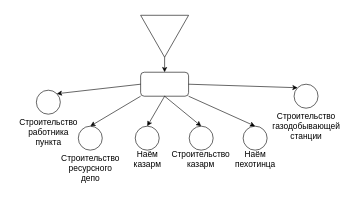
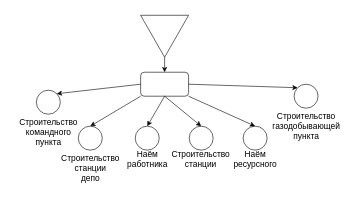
  <mxCell id="0" />
  <mxCell id="1" parent="0" />
  <mxCell id="2" value="" style="triangle;whiteSpace=wrap;html=1;rotation=90;" parent="1" vertex="1"><mxGeometry x="239" y="20" width="70" height="80" as="geometry" /></mxCell>
  <mxCell id="3" value="" style="ellipse;whiteSpace=wrap;html=1;aspect=fixed;" parent="1" vertex="1"><mxGeometry x="315" y="210" width="40" height="40" as="geometry" /></mxCell>
- <mxCell id="4" value="&lt;font style=&quot;font-size: 14px;&quot;&gt;Строительство &lt;br&gt;казарм&lt;/font&gt;" style="text;html=1;align=center;verticalAlign=middle;resizable=0;points=[];autosize=1;strokeColor=none;fillColor=none;" parent="1" vertex="1"><mxGeometry x="274" y="240" width="120" height="50" as="geometry" /></mxCell>
+ <mxCell id="4" value="&lt;font style=&quot;font-size: 14px;&quot;&gt;Строительство &lt;br&gt;станции&lt;/font&gt;" style="text;html=1;align=center;verticalAlign=middle;resizable=0;points=[];autosize=1;strokeColor=none;fillColor=none;" parent="1" vertex="1"><mxGeometry x="274" y="240" width="120" height="50" as="geometry" /></mxCell>
  <mxCell id="5" value="" style="ellipse;whiteSpace=wrap;html=1;aspect=fixed;" parent="1" vertex="1"><mxGeometry x="60" y="150" width="40" height="40" as="geometry" /></mxCell>
- <mxCell id="6" value="&lt;font style=&quot;font-size: 14px;&quot;&gt;Строительство &lt;br&gt;работника&lt;br&gt;пункта&lt;br&gt;&lt;/font&gt;" style="text;html=1;align=center;verticalAlign=middle;resizable=0;points=[];autosize=1;strokeColor=none;fillColor=none;" parent="1" vertex="1"><mxGeometry x="20" y="190" width="120" height="60" as="geometry" /></mxCell>
+ <mxCell id="6" value="&lt;font style=&quot;font-size: 14px;&quot;&gt;Строительство &lt;br&gt;командного&lt;br&gt;пункта&lt;br&gt;&lt;/font&gt;" style="text;html=1;align=center;verticalAlign=middle;resizable=0;points=[];autosize=1;strokeColor=none;fillColor=none;" parent="1" vertex="1"><mxGeometry x="20" y="190" width="120" height="60" as="geometry" /></mxCell>
  <mxCell id="7" value="" style="ellipse;whiteSpace=wrap;html=1;aspect=fixed;" parent="1" vertex="1"><mxGeometry x="405" y="210" width="40" height="40" as="geometry" /></mxCell>
- <mxCell id="8" value="&lt;font style=&quot;font-size: 14px;&quot;&gt;Наём&lt;br&gt;пехотинца&lt;br&gt;&lt;/font&gt;" style="text;html=1;align=center;verticalAlign=middle;resizable=0;points=[];autosize=1;strokeColor=none;fillColor=none;" parent="1" vertex="1"><mxGeometry x="380" y="240" width="90" height="50" as="geometry" /></mxCell>
+ <mxCell id="8" value="&lt;font style=&quot;font-size: 14px;&quot;&gt;Наём&lt;br&gt;ресурсного&lt;br&gt;&lt;/font&gt;" style="text;html=1;align=center;verticalAlign=middle;resizable=0;points=[];autosize=1;strokeColor=none;fillColor=none;" parent="1" vertex="1"><mxGeometry x="380" y="240" width="90" height="50" as="geometry" /></mxCell>
  <mxCell id="9" value="" style="ellipse;whiteSpace=wrap;html=1;aspect=fixed;" parent="1" vertex="1"><mxGeometry x="490" y="140" width="40" height="40" as="geometry" /></mxCell>
- <mxCell id="10" value="&lt;font style=&quot;font-size: 14px;&quot;&gt;Строительство&lt;br&gt;газодобывающей&lt;br&gt;станции&lt;br&gt;&lt;/font&gt;" style="text;html=1;align=center;verticalAlign=middle;resizable=0;points=[];autosize=1;strokeColor=none;fillColor=none;" parent="1" vertex="1"><mxGeometry x="440" y="180" width="140" height="60" as="geometry" /></mxCell>
+ <mxCell id="10" value="&lt;font style=&quot;font-size: 14px;&quot;&gt;Строительство&lt;br&gt;газодобывающей&lt;br&gt;пункта&lt;br&gt;&lt;/font&gt;" style="text;html=1;align=center;verticalAlign=middle;resizable=0;points=[];autosize=1;strokeColor=none;fillColor=none;" parent="1" vertex="1"><mxGeometry x="440" y="180" width="140" height="60" as="geometry" /></mxCell>
  <mxCell id="11" value="" style="ellipse;whiteSpace=wrap;html=1;aspect=fixed;" vertex="1" parent="1"><mxGeometry x="130" y="210" width="40" height="40" as="geometry" /></mxCell>
- <mxCell id="12" value="&lt;font style=&quot;font-size: 14px;&quot;&gt;Строительство &lt;br&gt;ресурсного&lt;br&gt;депо&lt;br&gt;&lt;/font&gt;" style="text;html=1;align=center;verticalAlign=middle;resizable=0;points=[];autosize=1;strokeColor=none;fillColor=none;" vertex="1" parent="1"><mxGeometry x="90" y="250" width="120" height="60" as="geometry" /></mxCell>
+ <mxCell id="12" value="&lt;font style=&quot;font-size: 14px;&quot;&gt;Строительство &lt;br&gt;станции&lt;br&gt;депо&lt;br&gt;&lt;/font&gt;" style="text;html=1;align=center;verticalAlign=middle;resizable=0;points=[];autosize=1;strokeColor=none;fillColor=none;" vertex="1" parent="1"><mxGeometry x="90" y="250" width="120" height="60" as="geometry" /></mxCell>
  <mxCell id="13" value="" style="ellipse;whiteSpace=wrap;html=1;aspect=fixed;" vertex="1" parent="1"><mxGeometry x="225" y="210" width="40" height="40" as="geometry" /></mxCell>
- <mxCell id="14" value="&lt;font style=&quot;font-size: 14px;&quot;&gt;Наём&lt;br&gt;казарм&lt;br&gt;&lt;/font&gt;" style="text;html=1;align=center;verticalAlign=middle;resizable=0;points=[];autosize=1;strokeColor=none;fillColor=none;" vertex="1" parent="1"><mxGeometry x="200" y="240" width="90" height="50" as="geometry" /></mxCell>
+ <mxCell id="14" value="&lt;font style=&quot;font-size: 14px;&quot;&gt;Наём&lt;br&gt;работника&lt;br&gt;&lt;/font&gt;" style="text;html=1;align=center;verticalAlign=middle;resizable=0;points=[];autosize=1;strokeColor=none;fillColor=none;" vertex="1" parent="1"><mxGeometry x="200" y="240" width="90" height="50" as="geometry" /></mxCell>
  <mxCell id="15" value="" style="rounded=1;whiteSpace=wrap;html=1;" vertex="1" parent="1"><mxGeometry x="234" y="120" width="80" height="40" as="geometry" /></mxCell>
  <mxCell id="16" value="" style="endArrow=classic;html=1;rounded=0;exitX=1;exitY=0.5;exitDx=0;exitDy=0;entryX=0.5;entryY=0;entryDx=0;entryDy=0;" edge="1" parent="1" source="2" target="15"><mxGeometry width="50" height="50" relative="1" as="geometry"><mxPoint x="250" y="230" as="sourcePoint" /><mxPoint x="300" y="180" as="targetPoint" /></mxGeometry></mxCell>
  <mxCell id="17" value="" style="endArrow=classic;html=1;rounded=0;exitX=0;exitY=0.5;exitDx=0;exitDy=0;entryX=1;entryY=0;entryDx=0;entryDy=0;" edge="1" parent="1" source="15" target="5"><mxGeometry width="50" height="50" relative="1" as="geometry"><mxPoint x="250" y="230" as="sourcePoint" /><mxPoint x="300" y="180" as="targetPoint" /></mxGeometry></mxCell>
  <mxCell id="18" value="" style="endArrow=classic;html=1;rounded=0;exitX=0;exitY=1;exitDx=0;exitDy=0;entryX=0.5;entryY=0;entryDx=0;entryDy=0;" edge="1" parent="1" source="15" target="11"><mxGeometry width="50" height="50" relative="1" as="geometry"><mxPoint x="250" y="230" as="sourcePoint" /><mxPoint x="300" y="180" as="targetPoint" /></mxGeometry></mxCell>
  <mxCell id="19" value="" style="endArrow=classic;html=1;rounded=0;exitX=0.5;exitY=1;exitDx=0;exitDy=0;entryX=0.5;entryY=0;entryDx=0;entryDy=0;" edge="1" parent="1" source="15" target="13"><mxGeometry width="50" height="50" relative="1" as="geometry"><mxPoint x="250" y="230" as="sourcePoint" /><mxPoint x="300" y="180" as="targetPoint" /></mxGeometry></mxCell>
  <mxCell id="20" value="" style="endArrow=classic;html=1;rounded=0;exitX=0.5;exitY=1;exitDx=0;exitDy=0;entryX=0.5;entryY=0;entryDx=0;entryDy=0;" edge="1" parent="1" source="15" target="3"><mxGeometry width="50" height="50" relative="1" as="geometry"><mxPoint x="250" y="230" as="sourcePoint" /><mxPoint x="300" y="180" as="targetPoint" /></mxGeometry></mxCell>
  <mxCell id="21" value="" style="endArrow=classic;html=1;rounded=0;exitX=1;exitY=1;exitDx=0;exitDy=0;entryX=0.5;entryY=0;entryDx=0;entryDy=0;" edge="1" parent="1" source="15" target="7"><mxGeometry width="50" height="50" relative="1" as="geometry"><mxPoint x="250" y="230" as="sourcePoint" /><mxPoint x="300" y="180" as="targetPoint" /></mxGeometry></mxCell>
  <mxCell id="22" value="" style="endArrow=classic;html=1;rounded=0;exitX=1;exitY=0.5;exitDx=0;exitDy=0;entryX=0;entryY=0;entryDx=0;entryDy=0;" edge="1" parent="1" source="15" target="9"><mxGeometry width="50" height="50" relative="1" as="geometry"><mxPoint x="250" y="230" as="sourcePoint" /><mxPoint x="300" y="180" as="targetPoint" /></mxGeometry></mxCell>
